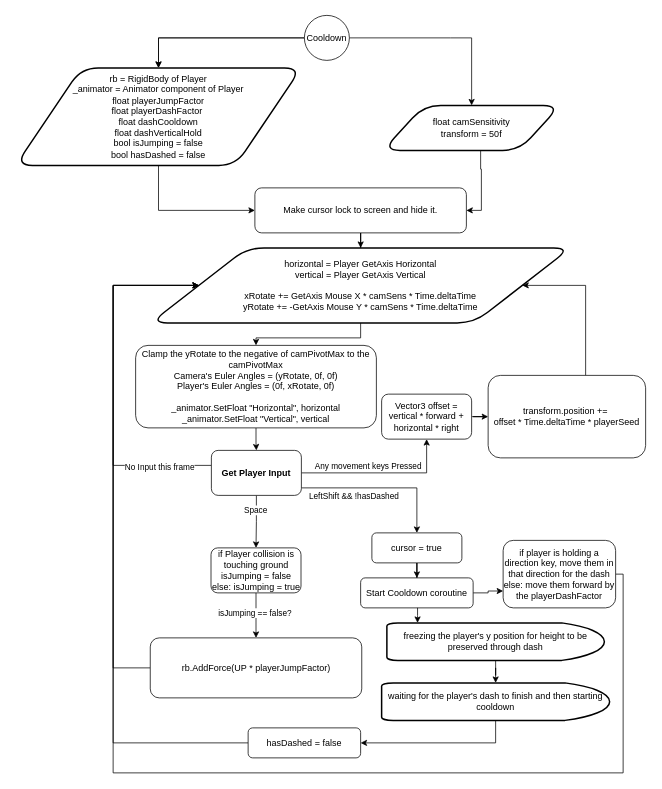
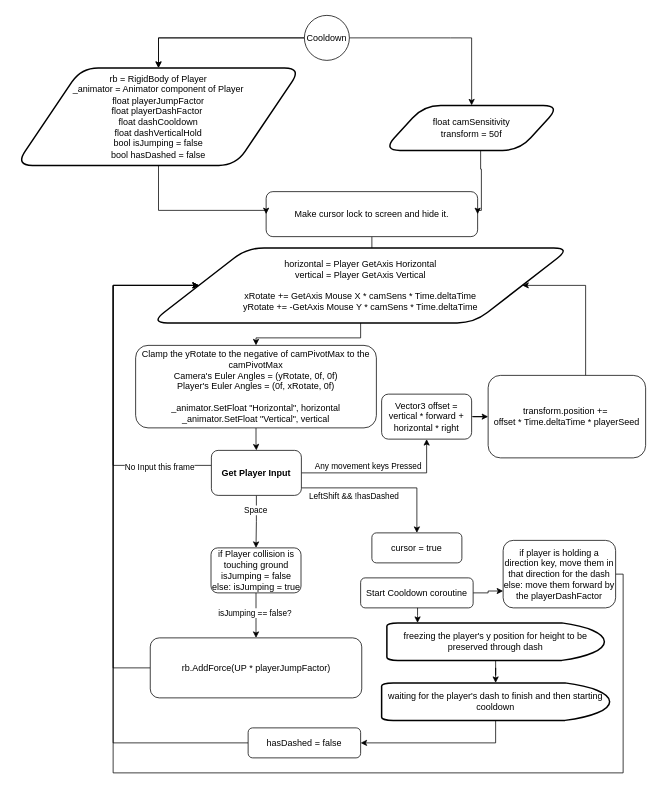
  <mxCell id="0" />
  <mxCell id="1" parent="0" />
  <mxCell id="2" style="edgeStyle=orthogonalEdgeStyle;rounded=0;orthogonalLoop=1;jettySize=auto;html=1;entryX=0.5;entryY=0;entryDx=0;entryDy=0;" parent="1" source="5" target="9" edge="1"><mxGeometry relative="1" as="geometry" /></mxCell>
  <mxCell id="3" value="" style="edgeStyle=orthogonalEdgeStyle;rounded=0;orthogonalLoop=1;jettySize=auto;html=1;" edge="1" parent="1" source="5" target="9"><mxGeometry relative="1" as="geometry" /></mxCell>
  <mxCell id="4" style="edgeStyle=orthogonalEdgeStyle;rounded=0;orthogonalLoop=1;jettySize=auto;html=1;entryX=0.5;entryY=0;entryDx=0;entryDy=0;" edge="1" parent="1" source="5" target="26"><mxGeometry relative="1" as="geometry"><Array as="points"><mxPoint x="600" y="50" /><mxPoint x="600" y="50" /><mxPoint x="628" y="50" /></Array></mxGeometry></mxCell>
  <mxCell id="5" value="Cooldown" style="ellipse;whiteSpace=wrap;html=1;aspect=fixed;" parent="1" vertex="1"><mxGeometry x="405" width="60" height="60" as="geometry" y="20" /></mxCell>
  <mxCell id="6" style="edgeStyle=orthogonalEdgeStyle;rounded=0;orthogonalLoop=1;jettySize=auto;html=1;entryX=0.5;entryY=0;entryDx=0;entryDy=0;" edge="1" parent="1" source="7" target="11"><mxGeometry relative="1" as="geometry" /></mxCell>
- <mxCell id="7" value="&lt;div&gt;Make cursor lock to screen and hide it.&lt;br&gt;&lt;/div&gt;" style="rounded=1;whiteSpace=wrap;html=1;" parent="1" vertex="1"><mxGeometry x="339" y="250" width="282" height="60" as="geometry" /></mxCell>
+ <mxCell id="7" value="&lt;div&gt;Make cursor lock to screen and hide it.&lt;br&gt;&lt;/div&gt;" style="rounded=1;whiteSpace=wrap;html=1;" parent="1" vertex="1"><mxGeometry x="354" y="255" width="282" height="60" as="geometry" /></mxCell>
  <mxCell id="8" style="edgeStyle=orthogonalEdgeStyle;rounded=0;orthogonalLoop=1;jettySize=auto;html=1;entryX=0;entryY=0.5;entryDx=0;entryDy=0;" parent="1" source="9" target="7" edge="1"><mxGeometry relative="1" as="geometry"><mxPoint x="470" y="330" as="targetPoint" /><Array as="points"><mxPoint x="211" y="280" /></Array></mxGeometry></mxCell>
  <mxCell id="9" value="&lt;div&gt;rb = RigidBody of Player&lt;/div&gt;&lt;div&gt;_animator = Animator component of Player&lt;/div&gt;&lt;div&gt;float playerJumpFactor&lt;/div&gt;&lt;div&gt;float playerDashFactor&amp;nbsp;&lt;/div&gt;&lt;div&gt;float dashCooldown&lt;/div&gt;&lt;div&gt;float dashVerticalHold&lt;/div&gt;&lt;div&gt;bool isJumping = false&lt;/div&gt;&lt;div&gt;bool hasDashed = false&lt;/div&gt;" style="shape=parallelogram;html=1;strokeWidth=2;perimeter=parallelogramPerimeter;whiteSpace=wrap;rounded=1;arcSize=45;size=0.23;" parent="1" vertex="1"><mxGeometry x="20" y="90" width="381" height="130" as="geometry" /></mxCell>
  <mxCell id="10" style="edgeStyle=orthogonalEdgeStyle;rounded=0;orthogonalLoop=1;jettySize=auto;html=1;entryX=0.5;entryY=0;entryDx=0;entryDy=0;" parent="1" source="11" target="13" edge="1"><mxGeometry relative="1" as="geometry" /></mxCell>
  <mxCell id="11" value="&lt;div&gt;horizontal = Player GetAxis Horizontal&lt;/div&gt;&lt;div&gt;vertical = Player GetAxis Vertical&lt;br&gt;&lt;/div&gt;&lt;div&gt;&lt;br&gt;&lt;/div&gt;&lt;div&gt;xRotate += GetAxis Mouse X * camSens * Time.deltaTime&lt;/div&gt;yRotate += -GetAxis Mouse Y * camSens * Time.deltaTime" style="shape=parallelogram;html=1;strokeWidth=2;perimeter=parallelogramPerimeter;whiteSpace=wrap;rounded=1;arcSize=45;size=0.23;" parent="1" vertex="1"><mxGeometry x="200" y="330" width="560" height="100" as="geometry" /></mxCell>
  <mxCell id="12" style="edgeStyle=orthogonalEdgeStyle;rounded=0;orthogonalLoop=1;jettySize=auto;html=1;entryX=0.5;entryY=0;entryDx=0;entryDy=0;" parent="1" source="13" target="22" edge="1"><mxGeometry relative="1" as="geometry" /></mxCell>
  <mxCell id="13" value="&lt;div&gt;Clamp the yRotate to the negative of camPivotMax to the camPivotMax&lt;/div&gt;&lt;div&gt;Camera's Euler Angles = (yRotate, 0f, 0f)&lt;br&gt;&lt;/div&gt;&lt;div&gt;Player's Euler Angles = (0f, xRotate, 0f)&lt;/div&gt;&lt;div&gt;&lt;br&gt;&lt;/div&gt;&lt;div&gt;_animator.SetFloat &quot;Horizontal&quot;, horizontal&lt;/div&gt;&lt;div&gt;_animator.SetFloat &quot;Vertical&quot;, vertical&lt;br&gt;&lt;/div&gt;" style="rounded=1;whiteSpace=wrap;html=1;" parent="1" vertex="1"><mxGeometry x="180" y="460" width="321" height="110" as="geometry" /></mxCell>
  <mxCell id="14" style="edgeStyle=orthogonalEdgeStyle;rounded=0;orthogonalLoop=1;jettySize=auto;html=1;entryX=0.5;entryY=0;entryDx=0;entryDy=0;" parent="1" source="22" target="29" edge="1"><mxGeometry relative="1" as="geometry"><mxPoint x="360" y="710" as="targetPoint" /></mxGeometry></mxCell>
  <mxCell id="15" value="Space" style="edgeLabel;html=1;align=center;verticalAlign=middle;resizable=0;points=[];" vertex="1" connectable="0" parent="14"><mxGeometry x="-0.461" y="-2" relative="1" as="geometry"><mxPoint as="offset" /></mxGeometry></mxCell>
  <mxCell id="16" style="edgeStyle=orthogonalEdgeStyle;rounded=0;orthogonalLoop=1;jettySize=auto;html=1;entryX=0;entryY=0.5;entryDx=0;entryDy=0;" parent="1" source="22" target="11" edge="1"><mxGeometry relative="1" as="geometry"><Array as="points"><mxPoint x="150" y="620" /><mxPoint x="150" y="380" /></Array></mxGeometry></mxCell>
  <mxCell id="17" value="No Input this frame" style="edgeLabel;html=1;align=center;verticalAlign=middle;resizable=0;points=[];" parent="16" vertex="1" connectable="0"><mxGeometry x="-0.603" y="1" relative="1" as="geometry"><mxPoint x="26" as="offset" /></mxGeometry></mxCell>
  <mxCell id="18" style="edgeStyle=orthogonalEdgeStyle;rounded=0;orthogonalLoop=1;jettySize=auto;html=1;entryX=0.5;entryY=0;entryDx=0;entryDy=0;" edge="1" parent="1" source="22" target="31"><mxGeometry relative="1" as="geometry"><Array as="points"><mxPoint x="555" y="650" /></Array></mxGeometry></mxCell>
  <mxCell id="19" value="LeftShift &amp;amp;&amp;amp; !hasDashed" style="edgeLabel;html=1;align=center;verticalAlign=middle;resizable=0;points=[];" vertex="1" connectable="0" parent="18"><mxGeometry x="0.606" y="1" relative="1" as="geometry"><mxPoint x="-86" y="-8" as="offset" /></mxGeometry></mxCell>
  <mxCell id="20" style="edgeStyle=orthogonalEdgeStyle;rounded=0;orthogonalLoop=1;jettySize=auto;html=1;entryX=0.5;entryY=1;entryDx=0;entryDy=0;" edge="1" parent="1" source="22" target="44"><mxGeometry relative="1" as="geometry"><Array as="points"><mxPoint x="568" y="630" /></Array></mxGeometry></mxCell>
  <mxCell id="21" value="Any movement keys Pressed" style="edgeLabel;html=1;align=center;verticalAlign=middle;resizable=0;points=[];" vertex="1" connectable="0" parent="20"><mxGeometry x="-0.389" y="4" relative="1" as="geometry"><mxPoint x="23" y="-6" as="offset" /></mxGeometry></mxCell>
  <mxCell id="22" value="&lt;b&gt;Get Player Input&lt;/b&gt;" style="rounded=1;whiteSpace=wrap;html=1;" parent="1" vertex="1"><mxGeometry x="281" y="600" width="120" height="60" as="geometry" /></mxCell>
  <mxCell id="23" style="edgeStyle=orthogonalEdgeStyle;rounded=0;orthogonalLoop=1;jettySize=auto;html=1;entryX=0;entryY=0.5;entryDx=0;entryDy=0;exitX=0;exitY=0.5;exitDx=0;exitDy=0;" parent="1" source="24" target="11" edge="1"><mxGeometry relative="1" as="geometry"><Array as="points"><mxPoint x="150" y="890" /><mxPoint x="150" y="380" /></Array></mxGeometry></mxCell>
  <mxCell id="24" value="rb.AddForce(UP * playerJumpFactor)" style="rounded=1;whiteSpace=wrap;html=1;" parent="1" vertex="1"><mxGeometry x="199.5" y="850" width="282" height="80" as="geometry" /></mxCell>
  <mxCell id="25" style="edgeStyle=orthogonalEdgeStyle;rounded=0;orthogonalLoop=1;jettySize=auto;html=1;entryX=1;entryY=0.5;entryDx=0;entryDy=0;" edge="1" parent="1" source="26" target="7"><mxGeometry relative="1" as="geometry"><Array as="points"><mxPoint x="640" y="225" /><mxPoint x="641" y="225" /><mxPoint x="641" y="280" /></Array></mxGeometry></mxCell>
  <mxCell id="26" value="&lt;div&gt;&lt;span style=&quot;background-color: transparent; color: light-dark(rgb(0, 0, 0), rgb(255, 255, 255));&quot;&gt;float camSensitivity&lt;/span&gt;&lt;/div&gt;&lt;div&gt;transform = 50f&lt;/div&gt;" style="shape=parallelogram;html=1;strokeWidth=2;perimeter=parallelogramPerimeter;whiteSpace=wrap;rounded=1;arcSize=45;size=0.23;" vertex="1" parent="1"><mxGeometry x="510" y="140" width="236" height="60" as="geometry" /></mxCell>
  <mxCell id="27" style="edgeStyle=orthogonalEdgeStyle;rounded=0;orthogonalLoop=1;jettySize=auto;html=1;entryX=0.5;entryY=0;entryDx=0;entryDy=0;" edge="1" parent="1" source="29" target="24"><mxGeometry relative="1" as="geometry" /></mxCell>
  <mxCell id="28" value="isJumping == false?" style="edgeLabel;html=1;align=center;verticalAlign=middle;resizable=0;points=[];" vertex="1" connectable="0" parent="27"><mxGeometry x="-0.133" y="-2" relative="1" as="geometry"><mxPoint as="offset" /></mxGeometry></mxCell>
  <mxCell id="29" value="if Player collision is touching ground&lt;br&gt;isJumping = false&lt;div&gt;else: isJumping = true&lt;/div&gt;" style="rounded=1;whiteSpace=wrap;html=1;" vertex="1" parent="1"><mxGeometry x="280.5" y="730" width="120" height="60" as="geometry" /></mxCell>
- <mxCell id="30" style="edgeStyle=orthogonalEdgeStyle;rounded=0;orthogonalLoop=1;jettySize=auto;html=1;entryX=0.5;entryY=0;entryDx=0;entryDy=0;" edge="1" parent="1" source="31" target="33"><mxGeometry relative="1" as="geometry" /></mxCell>
  <mxCell id="31" value="cursor = true" style="rounded=1;whiteSpace=wrap;html=1;" vertex="1" parent="1"><mxGeometry x="495" y="710" width="120" height="40" as="geometry" /></mxCell>
  <mxCell id="32" style="edgeStyle=orthogonalEdgeStyle;rounded=0;orthogonalLoop=1;jettySize=auto;html=1;entryX=0;entryY=0.75;entryDx=0;entryDy=0;" edge="1" parent="1" source="33" target="42"><mxGeometry relative="1" as="geometry" /></mxCell>
  <mxCell id="33" value="Start Cooldown coroutine" style="rounded=1;whiteSpace=wrap;html=1;" vertex="1" parent="1"><mxGeometry x="480" y="770" width="150" height="40" as="geometry" /></mxCell>
  <mxCell id="34" value="&lt;div&gt;freezing the player's y position for height to be preserved through dash&lt;/div&gt;" style="strokeWidth=2;html=1;shape=mxgraph.flowchart.delay;whiteSpace=wrap;" vertex="1" parent="1"><mxGeometry x="515" y="830" width="290" height="50" as="geometry" /></mxCell>
  <mxCell id="35" style="edgeStyle=orthogonalEdgeStyle;rounded=0;orthogonalLoop=1;jettySize=auto;html=1;entryX=0.141;entryY=0;entryDx=0;entryDy=0;entryPerimeter=0;" edge="1" parent="1" source="33" target="34"><mxGeometry relative="1" as="geometry"><Array as="points"><mxPoint x="555" y="820" /></Array></mxGeometry></mxCell>
  <mxCell id="36" style="edgeStyle=orthogonalEdgeStyle;rounded=0;orthogonalLoop=1;jettySize=auto;html=1;entryX=1;entryY=0.5;entryDx=0;entryDy=0;exitX=0.5;exitY=1;exitDx=0;exitDy=0;exitPerimeter=0;" edge="1" parent="1" source="37" target="40"><mxGeometry relative="1" as="geometry" /></mxCell>
  <mxCell id="37" value="waiting for the player's dash to finish and then starting cooldown" style="strokeWidth=2;html=1;shape=mxgraph.flowchart.delay;whiteSpace=wrap;" vertex="1" parent="1"><mxGeometry x="508" y="910" width="304" height="50" as="geometry" /></mxCell>
  <mxCell id="38" style="edgeStyle=orthogonalEdgeStyle;rounded=0;orthogonalLoop=1;jettySize=auto;html=1;entryX=0.5;entryY=0;entryDx=0;entryDy=0;entryPerimeter=0;" edge="1" parent="1" source="34" target="37"><mxGeometry relative="1" as="geometry" /></mxCell>
  <mxCell id="39" style="edgeStyle=orthogonalEdgeStyle;rounded=0;orthogonalLoop=1;jettySize=auto;html=1;entryX=0;entryY=0.5;entryDx=0;entryDy=0;exitX=0;exitY=0.5;exitDx=0;exitDy=0;" edge="1" parent="1" source="40" target="11"><mxGeometry relative="1" as="geometry"><mxPoint x="150" y="380" as="targetPoint" /><Array as="points"><mxPoint x="150" y="990" /><mxPoint x="150" y="380" /></Array></mxGeometry></mxCell>
  <mxCell id="40" value="hasDashed = false" style="rounded=1;whiteSpace=wrap;html=1;" vertex="1" parent="1"><mxGeometry x="330" y="970" width="150" height="40" as="geometry" /></mxCell>
  <mxCell id="41" style="edgeStyle=orthogonalEdgeStyle;rounded=0;orthogonalLoop=1;jettySize=auto;html=1;entryX=0;entryY=0.5;entryDx=0;entryDy=0;" edge="1" parent="1" source="42" target="11"><mxGeometry relative="1" as="geometry"><mxPoint x="840" y="1020" as="targetPoint" /><Array as="points"><mxPoint x="830" y="765" /><mxPoint x="830" y="1030" /><mxPoint x="150" y="1030" /><mxPoint x="150" y="380" /></Array></mxGeometry></mxCell>
  <mxCell id="42" value="if player is holding a direction key, move them in that direction for the dash&lt;div&gt;else: move them forward by the playerDashFactor&lt;/div&gt;" style="rounded=1;whiteSpace=wrap;html=1;" vertex="1" parent="1"><mxGeometry x="670" y="720" width="150" height="90" as="geometry" /></mxCell>
  <mxCell id="43" style="edgeStyle=orthogonalEdgeStyle;rounded=0;orthogonalLoop=1;jettySize=auto;html=1;entryX=0;entryY=0.5;entryDx=0;entryDy=0;" edge="1" parent="1" source="44" target="46"><mxGeometry relative="1" as="geometry" /></mxCell>
  <mxCell id="44" value="Vector3 offset = vertical * forward + horizontal * right" style="rounded=1;whiteSpace=wrap;html=1;" vertex="1" parent="1"><mxGeometry x="508" y="525" width="120" height="60" as="geometry" /></mxCell>
  <mxCell id="45" style="edgeStyle=orthogonalEdgeStyle;rounded=0;orthogonalLoop=1;jettySize=auto;html=1;entryX=1;entryY=0.5;entryDx=0;entryDy=0;" edge="1" parent="1" source="46" target="11"><mxGeometry relative="1" as="geometry"><Array as="points"><mxPoint x="780" y="380" /></Array></mxGeometry></mxCell>
  <mxCell id="46" value="transform.position +=&amp;nbsp;&lt;div&gt;offset * Time.deltaTime * playerSeed&lt;/div&gt;" style="rounded=1;whiteSpace=wrap;html=1;" vertex="1" parent="1"><mxGeometry x="650" y="500" width="210" height="110" as="geometry" /></mxCell>
